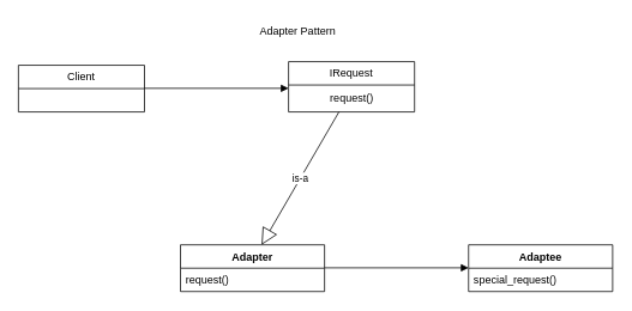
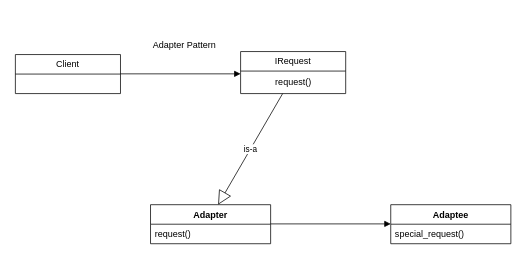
  <mxCell id="0" />
  <mxCell id="1" parent="0" />
  <mxCell id="2" value="Client" style="swimlane;fontStyle=0;childLayout=stackLayout;horizontal=1;startSize=26;fillColor=none;horizontalStack=0;resizeParent=1;resizeParentMax=0;resizeLast=0;collapsible=1;marginBottom=0;whiteSpace=wrap;html=1;" vertex="1" parent="1"><mxGeometry x="20" y="72" width="140" height="52" as="geometry" /></mxCell>
  <mxCell id="3" value="IRequest" style="swimlane;fontStyle=0;childLayout=stackLayout;horizontal=1;startSize=26;fillColor=none;horizontalStack=0;resizeParent=1;resizeParentMax=0;resizeLast=0;collapsible=1;marginBottom=0;whiteSpace=wrap;html=1;" vertex="1" parent="1"><mxGeometry x="320" y="68" width="140" height="56" as="geometry" /></mxCell>
  <mxCell id="4" value="request()" style="text;html=1;align=center;verticalAlign=middle;resizable=0;points=[];autosize=1;strokeColor=none;fillColor=none;" vertex="1" parent="3"><mxGeometry y="26" width="140" height="30" as="geometry" /></mxCell>
  <mxCell id="5" value="" style="endArrow=block;endFill=1;html=1;edgeStyle=orthogonalEdgeStyle;align=left;verticalAlign=top;rounded=0;" edge="1" parent="1"><mxGeometry x="-1" relative="1" as="geometry"><mxPoint x="160" y="97.71" as="sourcePoint" /><mxPoint x="320" y="97.71" as="targetPoint" /></mxGeometry></mxCell>
  <mxCell id="6" value="Adapter" style="swimlane;fontStyle=1;align=center;verticalAlign=top;childLayout=stackLayout;horizontal=1;startSize=26;horizontalStack=0;resizeParent=1;resizeParentMax=0;resizeLast=0;collapsible=1;marginBottom=0;whiteSpace=wrap;html=1;" vertex="1" parent="1"><mxGeometry x="200" y="272" width="160" height="52" as="geometry" /></mxCell>
  <mxCell id="7" value="request()" style="text;strokeColor=none;fillColor=none;align=left;verticalAlign=top;spacingLeft=4;spacingRight=4;overflow=hidden;rotatable=0;points=[[0,0.5],[1,0.5]];portConstraint=eastwest;whiteSpace=wrap;html=1;" vertex="1" parent="6"><mxGeometry y="26" width="160" height="26" as="geometry" /></mxCell>
  <mxCell id="8" value="is-a" style="endArrow=block;endSize=16;endFill=0;html=1;rounded=0;entryX=0.563;entryY=0;entryDx=0;entryDy=0;entryPerimeter=0;exitX=0.4;exitY=1;exitDx=0;exitDy=0;exitPerimeter=0;" edge="1" parent="1" source="4" target="6"><mxGeometry width="160" relative="1" as="geometry"><mxPoint x="330" y="152" as="sourcePoint" /><mxPoint x="350" y="202" as="targetPoint" /></mxGeometry></mxCell>
  <mxCell id="9" value="" style="endArrow=block;endFill=1;html=1;edgeStyle=orthogonalEdgeStyle;align=left;verticalAlign=top;rounded=0;" edge="1" parent="1"><mxGeometry x="-1" relative="1" as="geometry"><mxPoint x="360" y="297.58" as="sourcePoint" /><mxPoint x="520" y="297.58" as="targetPoint" /><mxPoint as="offset" /></mxGeometry></mxCell>
  <mxCell id="10" value="Adaptee" style="swimlane;fontStyle=1;align=center;verticalAlign=top;childLayout=stackLayout;horizontal=1;startSize=26;horizontalStack=0;resizeParent=1;resizeParentMax=0;resizeLast=0;collapsible=1;marginBottom=0;whiteSpace=wrap;html=1;" vertex="1" parent="1"><mxGeometry x="520" y="272" width="160" height="52" as="geometry" /></mxCell>
  <mxCell id="11" value="special_request()" style="text;strokeColor=none;fillColor=none;align=left;verticalAlign=top;spacingLeft=4;spacingRight=4;overflow=hidden;rotatable=0;points=[[0,0.5],[1,0.5]];portConstraint=eastwest;whiteSpace=wrap;html=1;" vertex="1" parent="10"><mxGeometry y="26" width="160" height="26" as="geometry" /></mxCell>
- <mxCell id="12" value="Adapter Pattern" style="text;html=1;align=center;verticalAlign=middle;resizable=0;points=[];autosize=1;strokeColor=none;fillColor=none;" vertex="1" parent="1"><mxGeometry x="275" y="20" width="110" height="30" as="geometry" /></mxCell>
+ <mxCell id="12" value="Adapter Pattern" style="text;html=1;align=center;verticalAlign=middle;resizable=0;points=[];autosize=1;strokeColor=none;fillColor=none;" vertex="1" parent="1"><mxGeometry x="190" y="45" width="110" height="30" as="geometry" /></mxCell>
